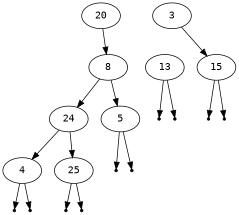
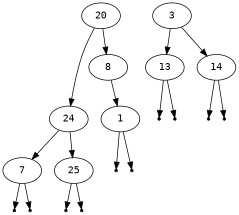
  digraph {
    fontname="DejaVu Sans Mono"
    node [fontname="DejaVu Sans Mono" shape=point]
    edge [fontname="DejaVu Sans Mono"]
    20 [shape=""]
    8 [shape=""]
    n3 [label=24 shape=""]
-   5 [shape=""]
-   4 [shape=""]
+   5 [label=1 shape=""]
+   4 [label=7 shape=""]
    25 [shape=""]
    null_5_left
    null_5_right
    3 [shape=""]
    n10 [label=13 shape=""]
-   14 [label=15 shape=""]
+   14 [shape=""]
    null_4_left
    null_4_right
    null_25_left
    null_25_right
    null_10_left
    null_10_right
    null_14_left
    null_14_right
    20 -> 8
-   8 -> n3
+   20 -> n3
    8 -> 5
    n3 -> 4
    n3 -> 25
    5 -> null_5_left
    5 -> null_5_right
    4 -> null_4_left
    4 -> null_4_right
    25 -> null_25_left
    25 -> null_25_right
+   3 -> n10
    3 -> 14
    n10 -> null_10_left
    n10 -> null_10_right
    14 -> null_14_left
    14 -> null_14_right
  }
